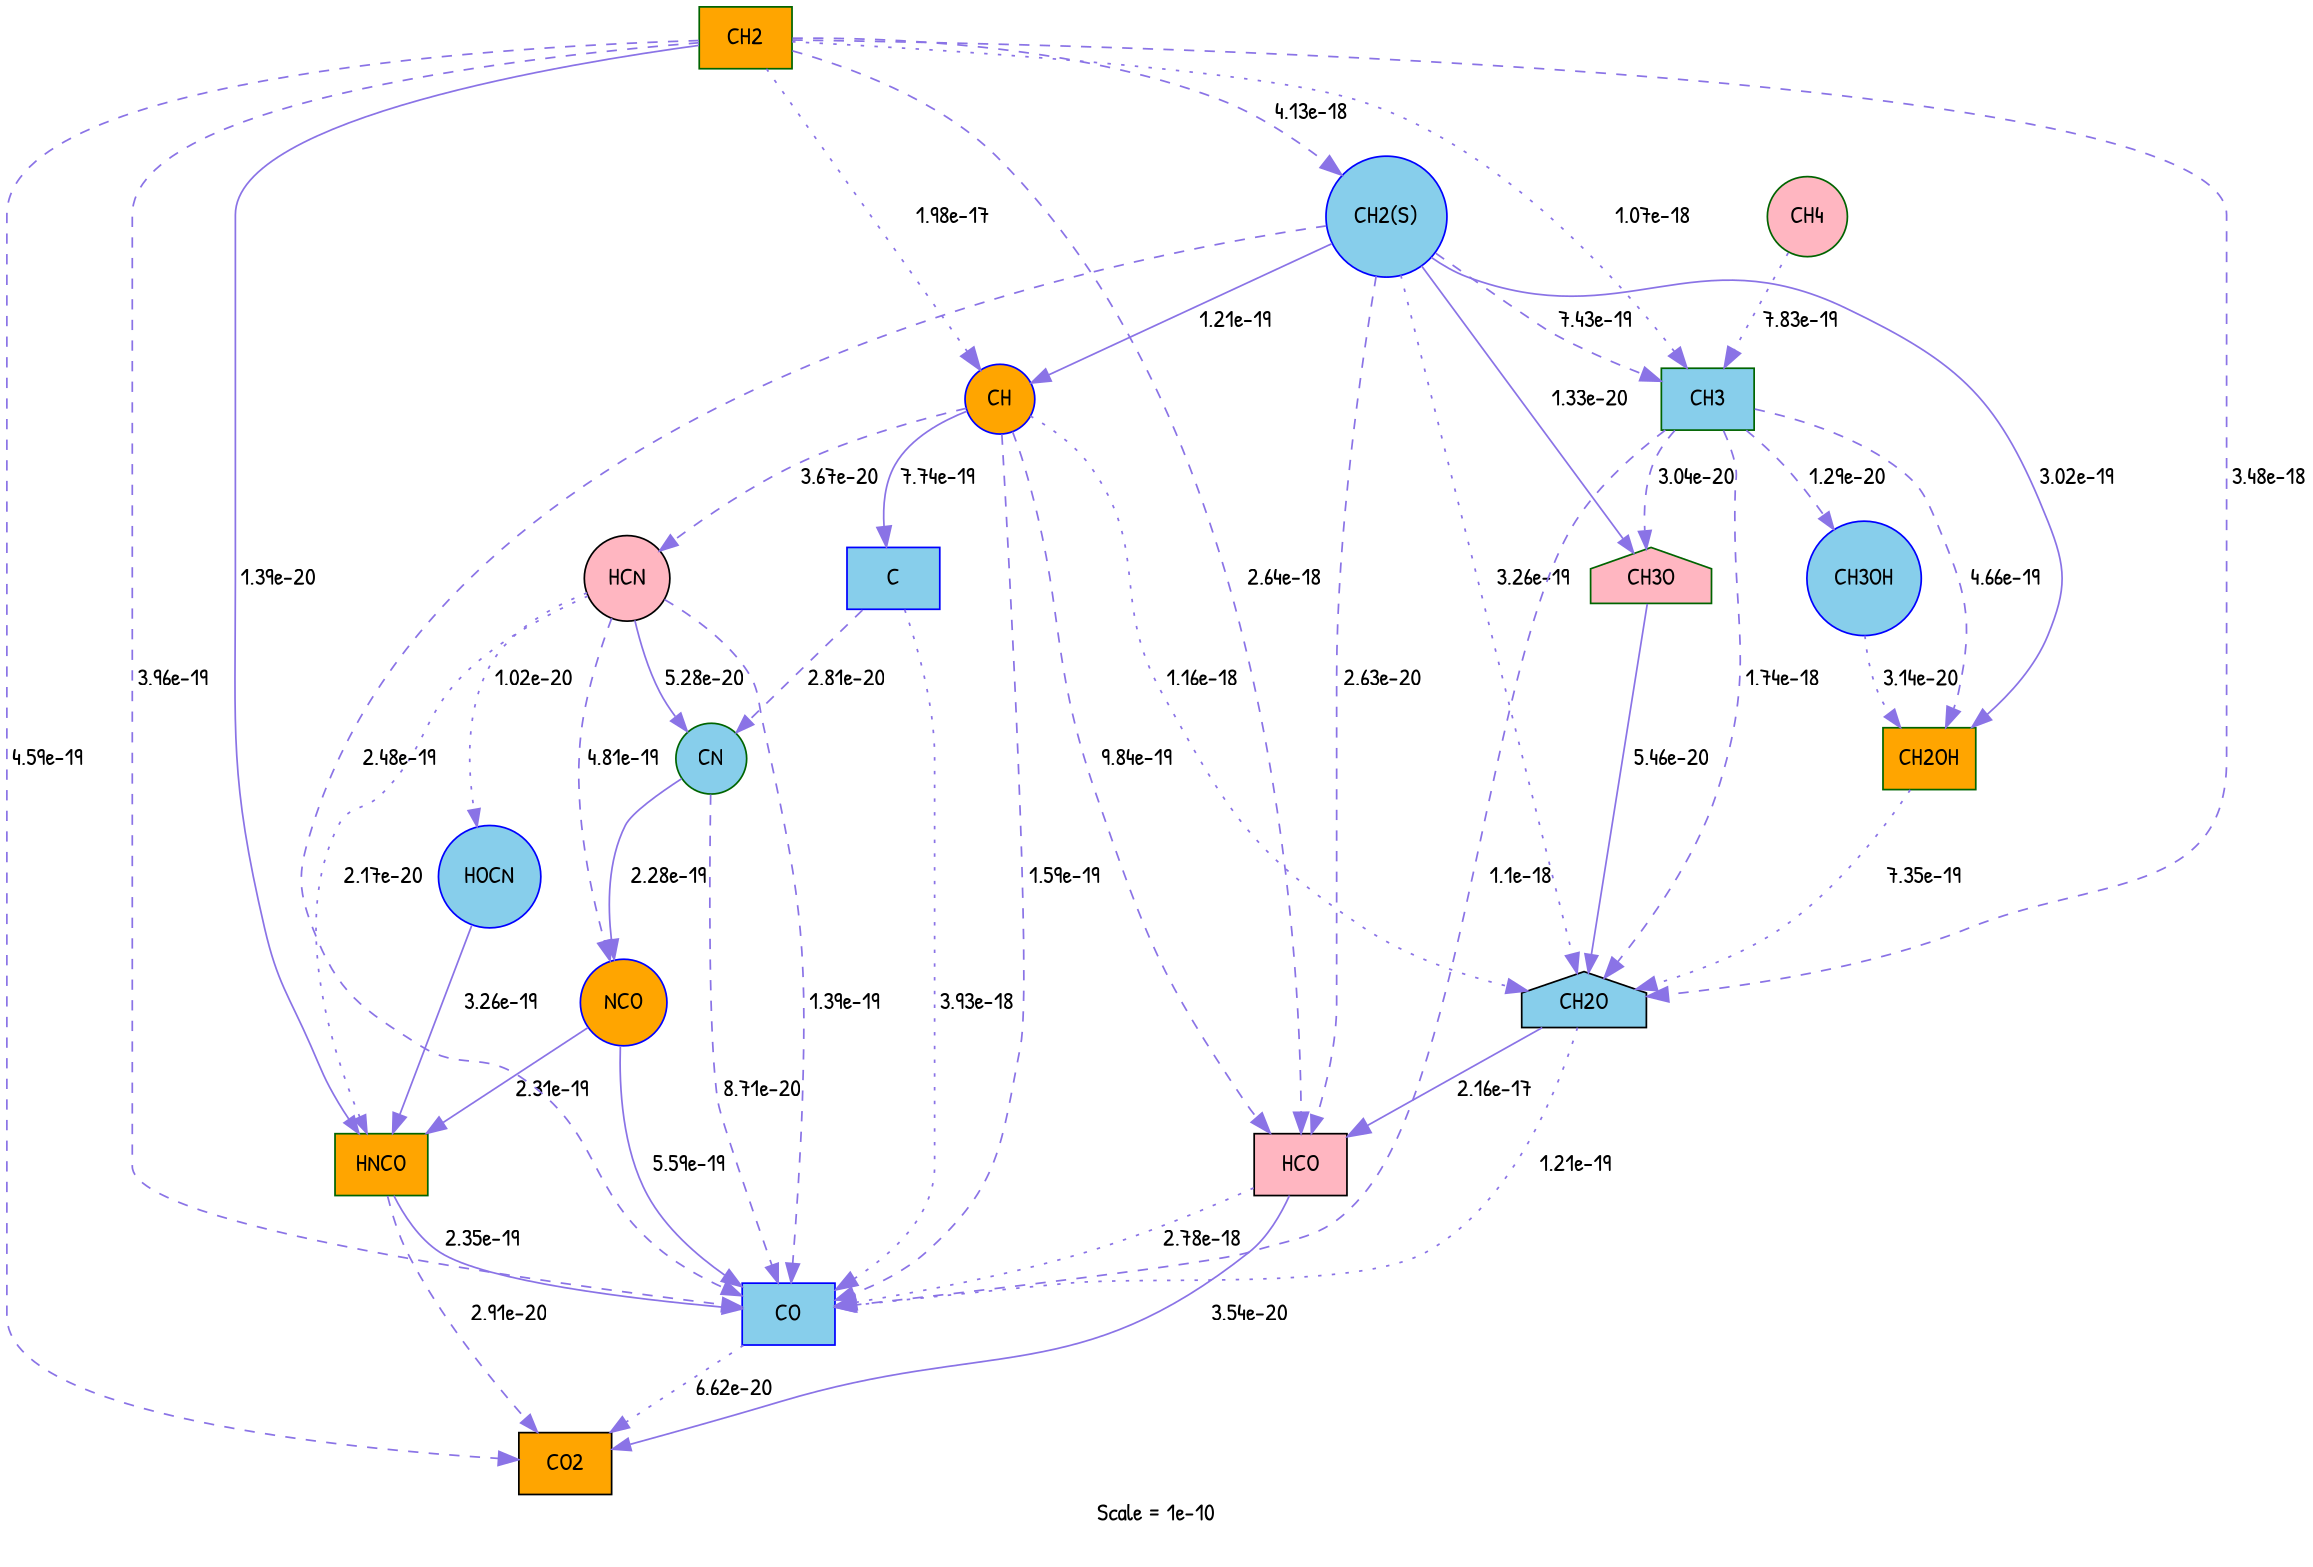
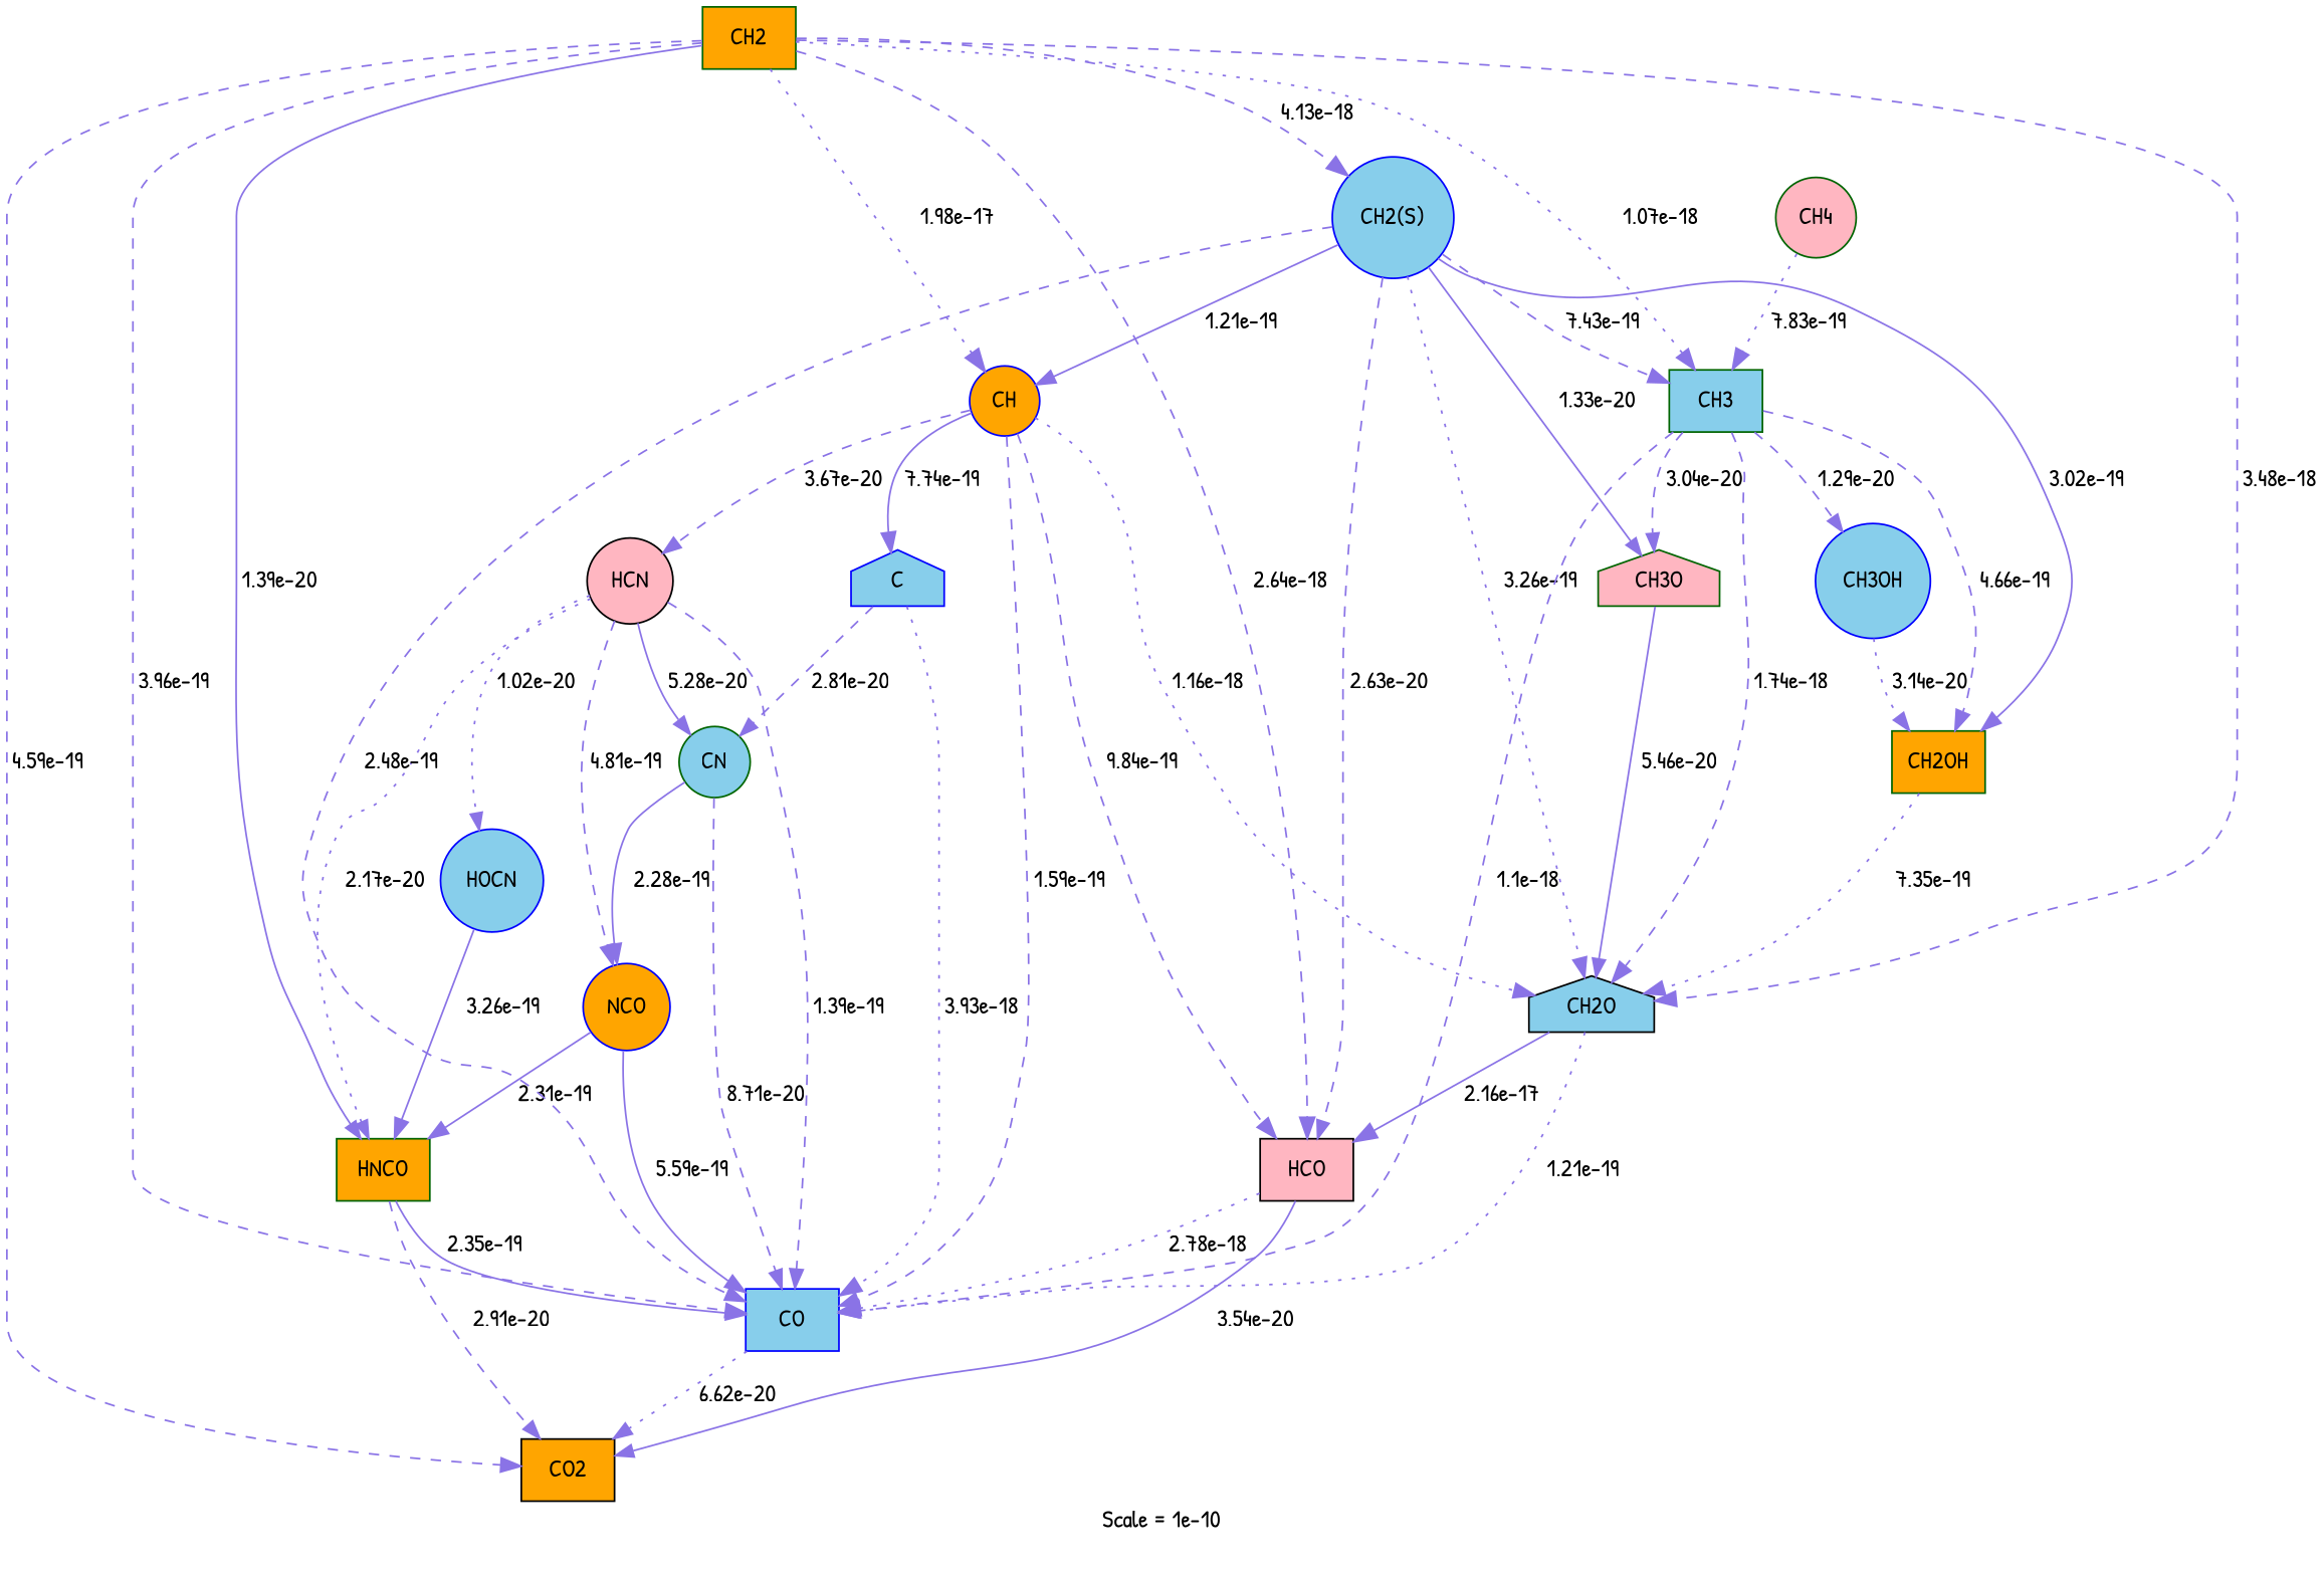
  digraph {
    fontname="Patrick Hand"
    label="Scale = 1e-10\l "
    node [color=blue fillcolor=skyblue fontname="Patrick Hand" shape=circle style=filled]
    edge [arrowsize=1.19 color="0.7, 0.5, 0.9" fontname="Patrick Hand" style=dashed]
    n1 [fillcolor=orange label=CH]
    n2 [label=CO shape=box]
    n3 [color=black fillcolor=lightpink label=HCO shape=box]
    n4 [color=black label=CH2O shape=house]
-   n5 [label=C shape=box]
+   n5 [label=C shape=house]
    n6 [color=black fillcolor=lightpink label=HCN]
    n7 [color=black fillcolor=orange label=CO2 shape=box]
    n8 [color=darkgreen label=CN]
    n9 [color=darkgreen fillcolor=orange label=HNCO shape=box]
    n10 [fillcolor=orange label=NCO]
    n11 [label=HOCN]
    n12 [color=darkgreen fillcolor=orange label=CH2 shape=box]
    n13 [label="CH2(S)"]
    n14 [color=darkgreen label=CH3 shape=box]
    n15 [color=darkgreen fillcolor=orange label=CH2OH shape=box]
    n16 [color=darkgreen fillcolor=lightpink label=CH3O shape=house]
    n17 [label=CH3OH]
    n18 [color=darkgreen fillcolor=lightpink label=CH4]
    n1 -> n2 [arrowsize=1.12 label=" 1.59e-19"]
    n1 -> n3 [arrowsize=1.2 label=" 9.84e-19"]
    n1 -> n4 [arrowsize=1.21 label=" 1.16e-18" style=dotted]
    n1 -> n5 [label=" 7.74e-19" style=solid]
    n1 -> n6 [arrowsize=1.06 label=" 3.67e-20"]
    n2 -> n7 [arrowsize=1.08 label=" 6.62e-20" style=dotted]
    n3 -> n2 [arrowsize=1.24 label=" 2.78e-18" style=dotted]
    n3 -> n7 [arrowsize=1.05 label=" 3.54e-20" style=solid]
    n4 -> n2 [arrowsize=1.11 label=" 1.21e-19" style=dotted]
    n4 -> n3 [arrowsize=1.33 label=" 2.16e-17" style=solid]
    n5 -> n2 [arrowsize=1.26 label=" 3.93e-18" style=dotted]
    n5 -> n8 [arrowsize=1.04 label=" 2.81e-20"]
    n6 -> n2 [arrowsize=1.11 label=" 1.39e-19"]
    n6 -> n8 [arrowsize=1.07 label=" 5.28e-20" style=solid]
    n6 -> n9 [arrowsize=1.03 label=" 2.17e-20" style=dotted]
    n6 -> n10 [arrowsize=1.17 label=" 4.81e-19"]
    n6 -> n11 [arrowsize=1 label=" 1.02e-20" style=dotted]
    n8 -> n2 [arrowsize=1.09 label=" 8.71e-20"]
    n8 -> n10 [arrowsize=1.14 label=" 2.28e-19" style=solid]
    n9 -> n2 [arrowsize=1.14 label=" 2.35e-19" style=solid]
    n9 -> n7 [arrowsize=1.05 label=" 2.91e-20"]
    n10 -> n2 [arrowsize=1.17 label=" 5.59e-19" style=solid]
    n10 -> n9 [arrowsize=1.14 label=" 2.31e-19" style=solid]
    n11 -> n9 [arrowsize=1.15 label=" 3.26e-19" style=solid]
    n12 -> n1 [arrowsize=1.33 label=" 1.98e-17" style=dotted]
    n12 -> n2 [arrowsize=1.16 label=" 3.96e-19"]
    n12 -> n3 [arrowsize=1.24 label=" 2.64e-18"]
    n12 -> n4 [arrowsize=1.25 label=" 3.48e-18"]
    n12 -> n7 [arrowsize=1.17 label=" 4.59e-19"]
    n12 -> n9 [arrowsize=1.01 label=" 1.39e-20" style=solid]
    n12 -> n13 [arrowsize=1.26 label=" 4.13e-18"]
    n12 -> n14 [arrowsize=1.2 label=" 1.07e-18" style=dotted]
    n13 -> n1 [arrowsize=1.11 label=" 1.21e-19" style=solid]
    n13 -> n2 [arrowsize=1.14 label=" 2.48e-19"]
    n13 -> n3 [arrowsize=1.04 label=" 2.63e-20"]
    n13 -> n4 [arrowsize=1.15 label=" 3.26e-19" style=dotted]
    n13 -> n14 [label=" 7.43e-19"]
    n13 -> n15 [arrowsize=1.15 label=" 3.02e-19" style=solid]
    n13 -> n16 [arrowsize=1.01 label=" 1.33e-20" style=solid]
    n14 -> n2 [arrowsize=1.2 label=" 1.1e-18"]
    n14 -> n4 [arrowsize=1.22 label=" 1.74e-18"]
    n14 -> n15 [arrowsize=1.17 label=" 4.66e-19"]
    n14 -> n16 [arrowsize=1.05 label=" 3.04e-20"]
    n14 -> n17 [arrowsize=1.01 label=" 1.29e-20"]
    n15 -> n4 [label=" 7.35e-19" style=dotted]
    n16 -> n4 [arrowsize=1.07 label=" 5.46e-20" style=solid]
    n17 -> n15 [arrowsize=1.05 label=" 3.14e-20" style=dotted]
    n18 -> n14 [label=" 7.83e-19" style=dotted]
  }
